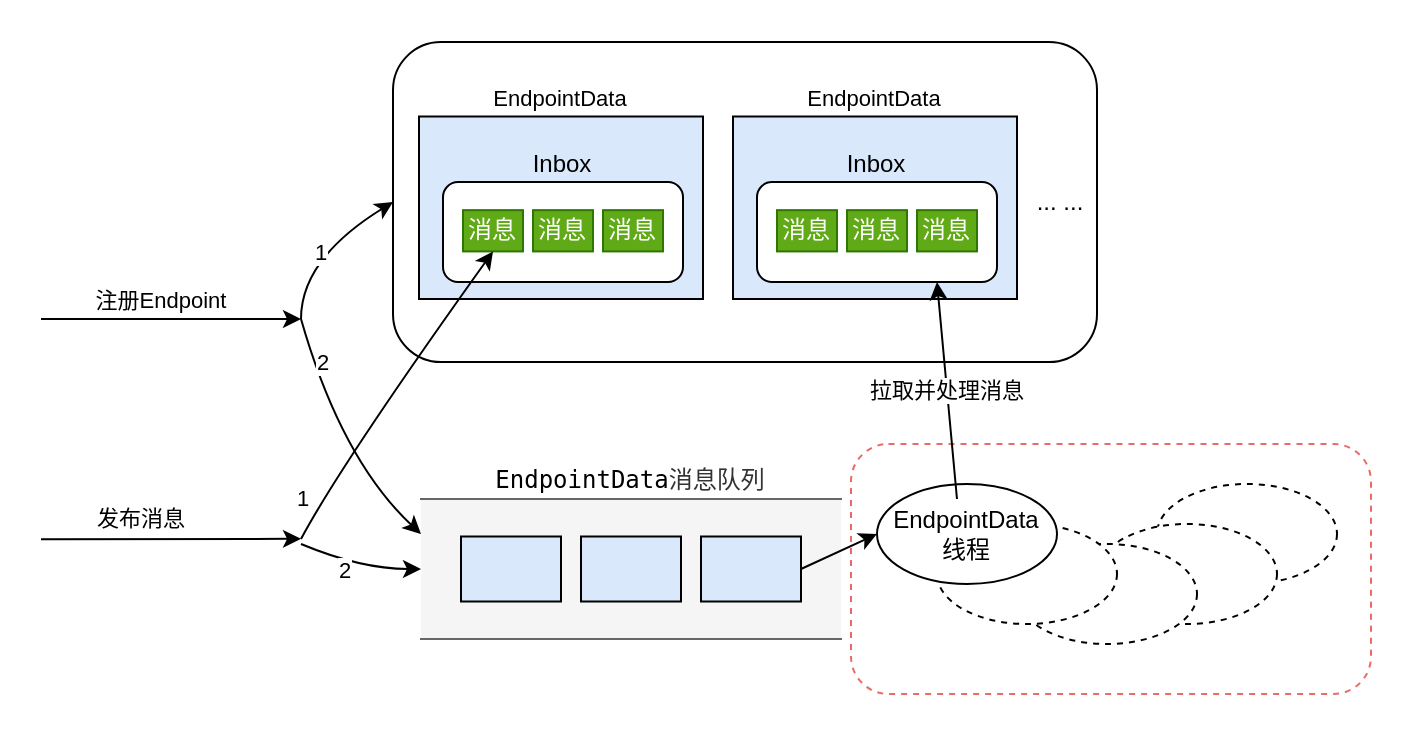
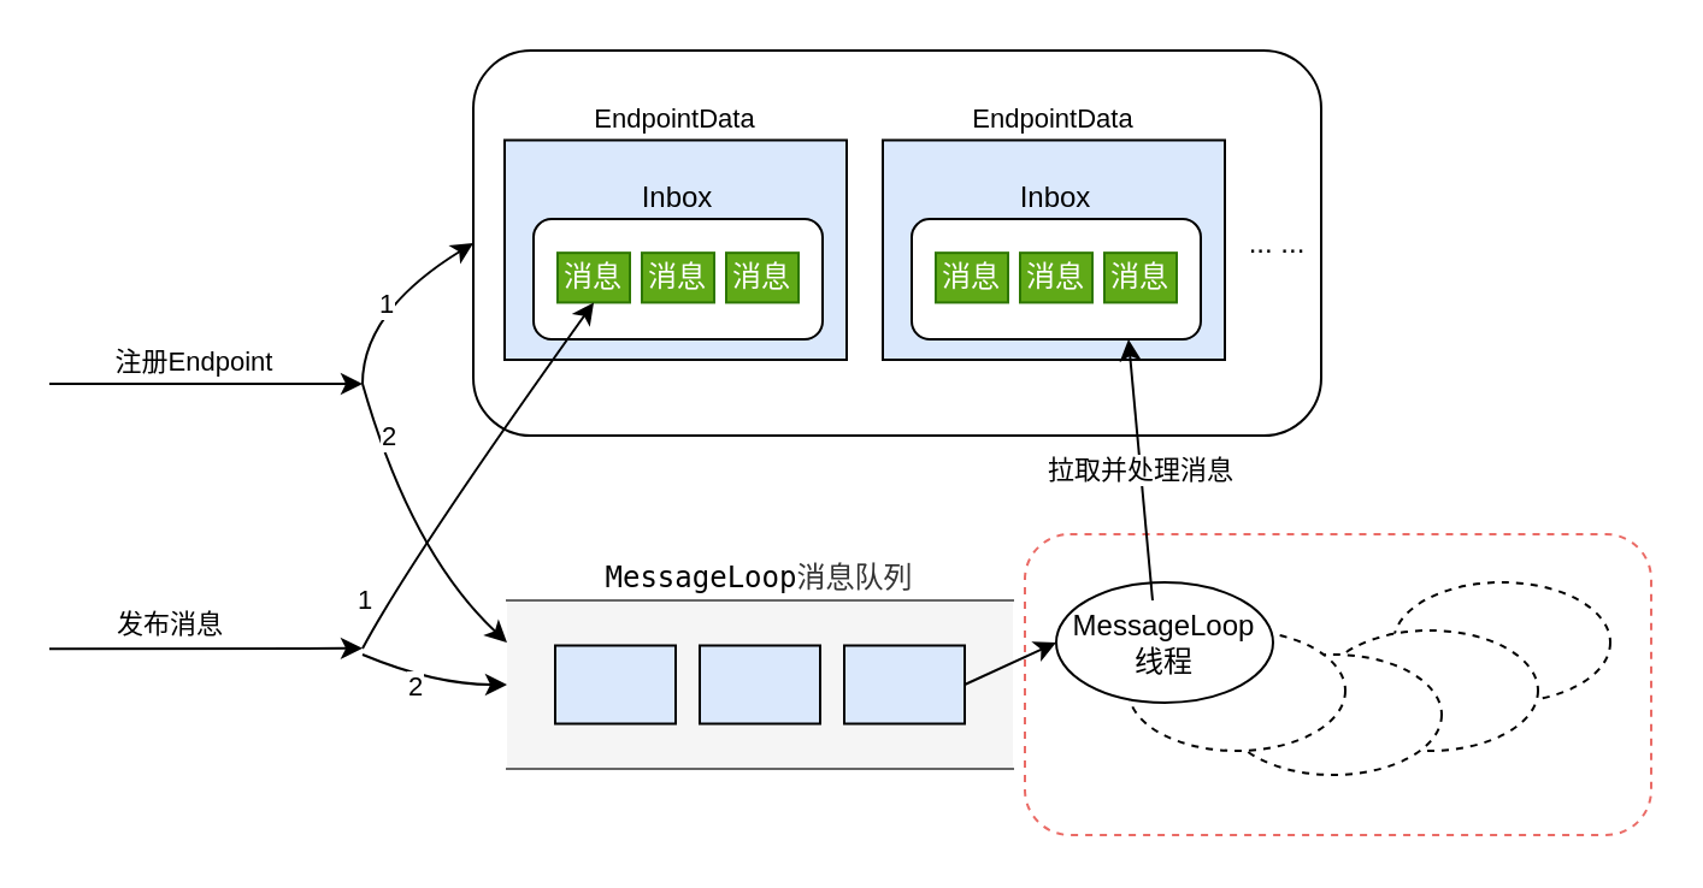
  <mxCell id="0" />
  <mxCell id="1" parent="0" />
  <mxCell id="2" value="" style="rounded=1;whiteSpace=wrap;html=1;strokeColor=#000000;strokeWidth=1;fillColor=#ffffff;" vertex="1" parent="1"><mxGeometry x="196" y="20.52" width="352" height="160" as="geometry" /></mxCell>
  <mxCell id="3" value="" style="rounded=1;whiteSpace=wrap;html=1;dashed=1;fillColor=#ffffff;strokeColor=#EA6B66;strokeWidth=1;" vertex="1" parent="1"><mxGeometry x="425" y="221.5" width="260" height="125" as="geometry" /></mxCell>
- <mxCell id="4" value="&lt;span style=&quot;color: rgb(0 , 0 , 0) ; background-color: rgb(255 , 255 , 255) ; font-family: &amp;#34;jetbrains mono&amp;#34; , monospace ; font-size: 9pt&quot;&gt;EndpointData&lt;/span&gt;消息队列" style="shape=partialRectangle;whiteSpace=wrap;html=1;left=0;right=0;fillColor=#f5f5f5;strokeColor=#666666;fontColor=#333333;labelPosition=center;verticalLabelPosition=top;align=center;verticalAlign=bottom;" vertex="1" parent="1"><mxGeometry x="210" y="249" width="210" height="70" as="geometry" /></mxCell>
+ <mxCell id="4" value="&lt;span style=&quot;color: rgb(0 , 0 , 0) ; background-color: rgb(255 , 255 , 255) ; font-family: &amp;#34;jetbrains mono&amp;#34; , monospace ; font-size: 9pt&quot;&gt;MessageLoop&lt;/span&gt;消息队列" style="shape=partialRectangle;whiteSpace=wrap;html=1;left=0;right=0;fillColor=#f5f5f5;strokeColor=#666666;fontColor=#333333;labelPosition=center;verticalLabelPosition=top;align=center;verticalAlign=bottom;" vertex="1" parent="1"><mxGeometry x="210" y="249" width="210" height="70" as="geometry" /></mxCell>
  <mxCell id="5" value="" style="endArrow=classic;html=1;" edge="1" parent="1"><mxGeometry width="50" height="50" relative="1" as="geometry"><mxPoint x="20" y="159" as="sourcePoint" /><mxPoint x="150" y="159" as="targetPoint" /></mxGeometry></mxCell>
  <mxCell id="6" value="注册Endpoint" style="edgeLabel;html=1;align=center;verticalAlign=middle;resizable=0;points=[];" vertex="1" connectable="0" parent="5"><mxGeometry x="0.2" y="2" relative="1" as="geometry"><mxPoint x="-18.29" y="-8" as="offset" /></mxGeometry></mxCell>
  <mxCell id="7" value="" style="curved=1;endArrow=classic;html=1;entryX=0;entryY=0.5;entryDx=0;entryDy=0;" edge="1" parent="1" target="2"><mxGeometry width="50" height="50" relative="1" as="geometry"><mxPoint x="150" y="159" as="sourcePoint" /><mxPoint x="220" y="109" as="targetPoint" /><Array as="points"><mxPoint x="150" y="129" /></Array></mxGeometry></mxCell>
  <mxCell id="8" value="1" style="edgeLabel;html=1;align=center;verticalAlign=middle;resizable=0;points=[];" vertex="1" connectable="0" parent="7"><mxGeometry x="0.37" y="-5" relative="1" as="geometry"><mxPoint x="-16.93" y="7.3" as="offset" /></mxGeometry></mxCell>
  <mxCell id="9" value="" style="curved=1;endArrow=classic;html=1;entryX=0;entryY=0.25;entryDx=0;entryDy=0;" edge="1" parent="1" target="4"><mxGeometry width="50" height="50" relative="1" as="geometry"><mxPoint x="150" y="159" as="sourcePoint" /><mxPoint x="310" y="179" as="targetPoint" /><Array as="points"><mxPoint x="170" y="229" /></Array></mxGeometry></mxCell>
  <mxCell id="10" value="2" style="edgeLabel;html=1;align=center;verticalAlign=middle;resizable=0;points=[];" vertex="1" connectable="0" parent="9"><mxGeometry x="0.152" y="3" relative="1" as="geometry"><mxPoint x="-12.44" y="-46.66" as="offset" /></mxGeometry></mxCell>
  <mxCell id="11" value="" style="endArrow=classic;html=1;" edge="1" parent="1"><mxGeometry width="50" height="50" relative="1" as="geometry"><mxPoint x="20" y="269.09" as="sourcePoint" /><mxPoint x="150" y="268.92" as="targetPoint" /></mxGeometry></mxCell>
  <mxCell id="12" value="发布消息" style="edgeLabel;html=1;align=center;verticalAlign=middle;resizable=0;points=[];" vertex="1" connectable="0" parent="11"><mxGeometry x="0.2" y="2" relative="1" as="geometry"><mxPoint x="-28.33" y="-8.14" as="offset" /></mxGeometry></mxCell>
  <mxCell id="13" value="" style="ellipse;whiteSpace=wrap;html=1;dashed=1;" vertex="1" parent="1"><mxGeometry x="578" y="241.5" width="90" height="50" as="geometry" /></mxCell>
  <mxCell id="14" value="" style="ellipse;whiteSpace=wrap;html=1;dashed=1;" vertex="1" parent="1"><mxGeometry x="548" y="261.5" width="90" height="50" as="geometry" /></mxCell>
  <mxCell id="15" value="" style="ellipse;whiteSpace=wrap;html=1;dashed=1;" vertex="1" parent="1"><mxGeometry x="508" y="271.5" width="90" height="50" as="geometry" /></mxCell>
  <mxCell id="16" value="" style="ellipse;whiteSpace=wrap;html=1;dashed=1;" vertex="1" parent="1"><mxGeometry x="468" y="261.5" width="90" height="50" as="geometry" /></mxCell>
- <mxCell id="17" value="EndpointData&lt;br&gt;线程" style="ellipse;whiteSpace=wrap;html=1;" vertex="1" parent="1"><mxGeometry x="438" y="241.5" width="90" height="50" as="geometry" /></mxCell>
+ <mxCell id="17" value="MessageLoop&lt;br&gt;线程" style="ellipse;whiteSpace=wrap;html=1;" vertex="1" parent="1"><mxGeometry x="438" y="241.5" width="90" height="50" as="geometry" /></mxCell>
  <mxCell id="18" value="" style="rounded=0;whiteSpace=wrap;html=1;strokeWidth=1;fillColor=#dae8fc;" vertex="1" parent="1"><mxGeometry x="230" y="267.75" width="50" height="32.5" as="geometry" /></mxCell>
  <mxCell id="19" value="" style="rounded=0;whiteSpace=wrap;html=1;strokeWidth=1;fillColor=#dae8fc;" vertex="1" parent="1"><mxGeometry x="290" y="267.75" width="50" height="32.5" as="geometry" /></mxCell>
  <mxCell id="20" value="" style="rounded=0;whiteSpace=wrap;html=1;strokeWidth=1;fillColor=#dae8fc;" vertex="1" parent="1"><mxGeometry x="350" y="267.75" width="50" height="32.5" as="geometry" /></mxCell>
  <mxCell id="21" value="" style="endArrow=classic;html=1;entryX=0;entryY=0.5;entryDx=0;entryDy=0;exitX=1;exitY=0.5;exitDx=0;exitDy=0;" edge="1" parent="1" source="20" target="17"><mxGeometry width="50" height="50" relative="1" as="geometry"><mxPoint x="410" y="291.5" as="sourcePoint" /><mxPoint x="460" y="241.5" as="targetPoint" /></mxGeometry></mxCell>
  <mxCell id="22" value="&lt;span style=&quot;font-size: 11px ; background-color: rgb(255 , 255 , 255)&quot;&gt;EndpointData&lt;/span&gt;" style="rounded=0;whiteSpace=wrap;html=1;strokeWidth=1;fillColor=#dae8fc;labelPosition=center;verticalLabelPosition=top;align=center;verticalAlign=bottom;" vertex="1" parent="1"><mxGeometry x="209" y="57.75" width="142" height="91.25" as="geometry" /></mxCell>
  <mxCell id="23" value="Inbox" style="rounded=1;whiteSpace=wrap;html=1;strokeColor=#000000;strokeWidth=1;fillColor=#ffffff;labelPosition=center;verticalLabelPosition=top;align=center;verticalAlign=bottom;" vertex="1" parent="1"><mxGeometry x="221" y="90.52" width="120" height="50" as="geometry" /></mxCell>
  <mxCell id="24" value="消息" style="rounded=0;whiteSpace=wrap;html=1;strokeColor=#2D7600;strokeWidth=1;fillColor=#60a917;fontColor=#ffffff;" vertex="1" parent="1"><mxGeometry x="231" y="104.58" width="30" height="20.63" as="geometry" /></mxCell>
  <mxCell id="25" value="消息" style="rounded=0;whiteSpace=wrap;html=1;strokeColor=#2D7600;strokeWidth=1;fillColor=#60a917;fontColor=#ffffff;" vertex="1" parent="1"><mxGeometry x="266" y="104.58" width="30" height="20.63" as="geometry" /></mxCell>
  <mxCell id="26" value="消息" style="rounded=0;whiteSpace=wrap;html=1;strokeColor=#2D7600;strokeWidth=1;fillColor=#60a917;fontColor=#ffffff;" vertex="1" parent="1"><mxGeometry x="301" y="104.58" width="30" height="20.63" as="geometry" /></mxCell>
  <mxCell id="27" value="&lt;span style=&quot;font-size: 11px ; background-color: rgb(255 , 255 , 255)&quot;&gt;EndpointData&lt;/span&gt;" style="rounded=0;whiteSpace=wrap;html=1;strokeWidth=1;fillColor=#dae8fc;labelPosition=center;verticalLabelPosition=top;align=center;verticalAlign=bottom;" vertex="1" parent="1"><mxGeometry x="366" y="57.75" width="142" height="91.25" as="geometry" /></mxCell>
  <mxCell id="28" value="Inbox" style="rounded=1;whiteSpace=wrap;html=1;strokeColor=#000000;strokeWidth=1;fillColor=#ffffff;labelPosition=center;verticalLabelPosition=top;align=center;verticalAlign=bottom;" vertex="1" parent="1"><mxGeometry x="378" y="90.52" width="120" height="50" as="geometry" /></mxCell>
  <mxCell id="29" value="消息" style="rounded=0;whiteSpace=wrap;html=1;strokeColor=#2D7600;strokeWidth=1;fillColor=#60a917;fontColor=#ffffff;" vertex="1" parent="1"><mxGeometry x="388" y="104.58" width="30" height="20.63" as="geometry" /></mxCell>
  <mxCell id="30" value="消息" style="rounded=0;whiteSpace=wrap;html=1;strokeColor=#2D7600;strokeWidth=1;fillColor=#60a917;fontColor=#ffffff;" vertex="1" parent="1"><mxGeometry x="423" y="104.58" width="30" height="20.63" as="geometry" /></mxCell>
  <mxCell id="31" value="消息" style="rounded=0;whiteSpace=wrap;html=1;strokeColor=#2D7600;strokeWidth=1;fillColor=#60a917;fontColor=#ffffff;" vertex="1" parent="1"><mxGeometry x="458" y="104.58" width="30" height="20.63" as="geometry" /></mxCell>
  <mxCell id="32" value="... ..." style="text;html=1;strokeColor=none;fillColor=none;align=center;verticalAlign=middle;whiteSpace=wrap;rounded=0;" vertex="1" parent="1"><mxGeometry x="510" y="90.52" width="40" height="20" as="geometry" /></mxCell>
  <mxCell id="33" value="" style="curved=1;endArrow=classic;html=1;entryX=0.5;entryY=1;entryDx=0;entryDy=0;" edge="1" parent="1" target="24"><mxGeometry width="50" height="50" relative="1" as="geometry"><mxPoint x="150" y="269" as="sourcePoint" /><mxPoint x="196" y="173.02" as="targetPoint" /><Array as="points"><mxPoint x="170" y="231.5" /></Array></mxGeometry></mxCell>
  <mxCell id="34" value="1" style="edgeLabel;html=1;align=center;verticalAlign=middle;resizable=0;points=[];" vertex="1" connectable="0" parent="33"><mxGeometry x="0.37" y="-5" relative="1" as="geometry"><mxPoint x="-68.17" y="76.28" as="offset" /></mxGeometry></mxCell>
  <mxCell id="35" value="" style="curved=1;endArrow=classic;html=1;entryX=0;entryY=0.5;entryDx=0;entryDy=0;" edge="1" parent="1" target="4"><mxGeometry width="50" height="50" relative="1" as="geometry"><mxPoint x="150" y="271.5" as="sourcePoint" /><mxPoint x="210" y="379" as="targetPoint" /><Array as="points"><mxPoint x="180" y="284" /></Array></mxGeometry></mxCell>
  <mxCell id="36" value="2" style="edgeLabel;html=1;align=center;verticalAlign=middle;resizable=0;points=[];" vertex="1" connectable="0" parent="35"><mxGeometry x="0.152" y="3" relative="1" as="geometry"><mxPoint x="-12.44" y="3" as="offset" /></mxGeometry></mxCell>
  <mxCell id="37" value="拉取并处理消息" style="endArrow=classic;html=1;entryX=0.75;entryY=1;entryDx=0;entryDy=0;" edge="1" parent="1" target="28"><mxGeometry width="50" height="50" relative="1" as="geometry"><mxPoint x="478" y="249" as="sourcePoint" /><mxPoint x="528" y="199" as="targetPoint" /></mxGeometry></mxCell>
